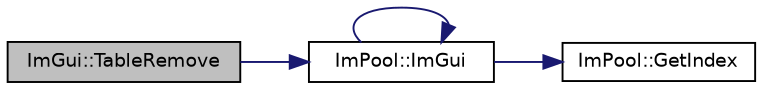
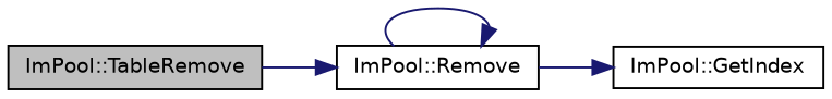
  digraph {
    rankdir=LR
    node [color=black fillcolor=white fontname=Helvetica fontsize=10 shape=record style=filled]
    edge [color=midnightblue fontname=Helvetica fontsize=10 labelfontname=Helvetica labelfontsize=10 style=solid]
-   n1 [fillcolor=grey75 fontcolor=black height=0.2 label="ImGui::TableRemove" width=0.4]
-   n2 [height=0.2 label="ImPool::ImGui" width=0.4]
+   n1 [fillcolor=grey75 fontcolor=black height=0.2 label="ImPool::TableRemove" width=0.4]
+   n2 [height=0.2 label="ImPool::Remove" width=0.4]
    n3 [height=0.2 label="ImPool::GetIndex" width=0.4]
    n1 -> n2
    n2 -> n2
    n2 -> n3
  }
